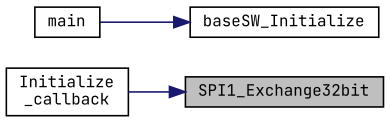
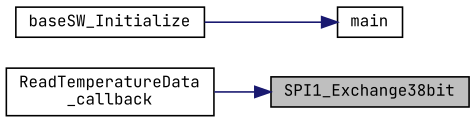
  digraph {
    fontname="JetBrains Mono"
    rankdir=RL
    node [color=black fillcolor=white fontname="JetBrains Mono" fontsize=10 shape=record style=filled]
    edge [color=midnightblue dir=back fontname="JetBrains Mono" fontsize=10 labelfontname=Helvetica labelfontsize=10 style=solid]
-   n1 [fillcolor=grey75 fontcolor=black height=0.2 label=SPI1_Exchange32bit width=0.4]
-   n2 [height=0.2 label="Initialize\l_callback" width=0.4]
+   n1 [fillcolor=grey75 fontcolor=black height=0.2 label=SPI1_Exchange38bit width=0.4]
+   n2 [height=0.2 label="ReadTemperatureData\l_callback" width=0.4]
    n3 [height=0.2 label=baseSW_Initialize width=0.4]
    n4 [height=0.2 label=main width=0.4]
    n1 -> n2
-   n3 -> n4
+   n4 -> n3
  }
